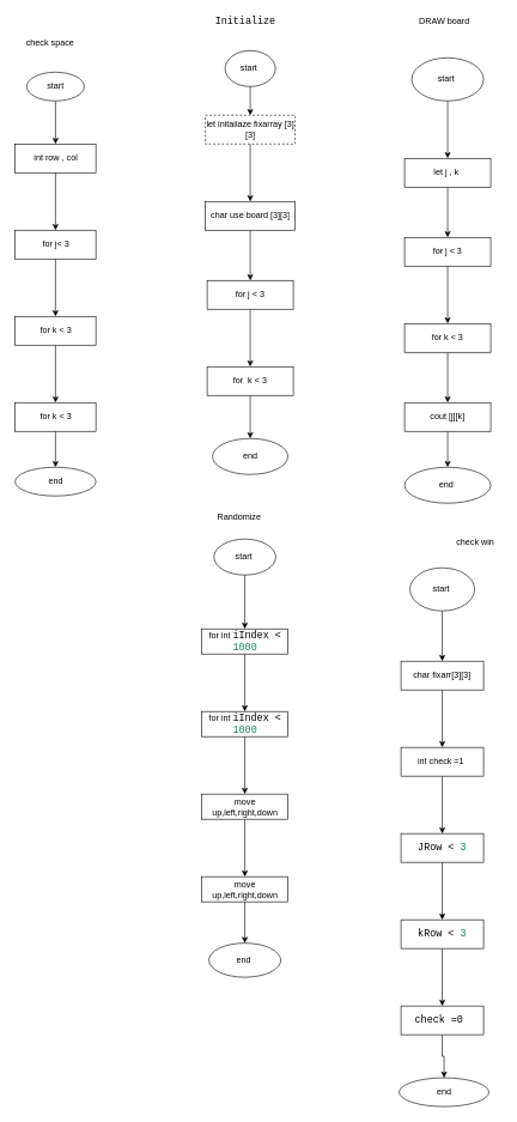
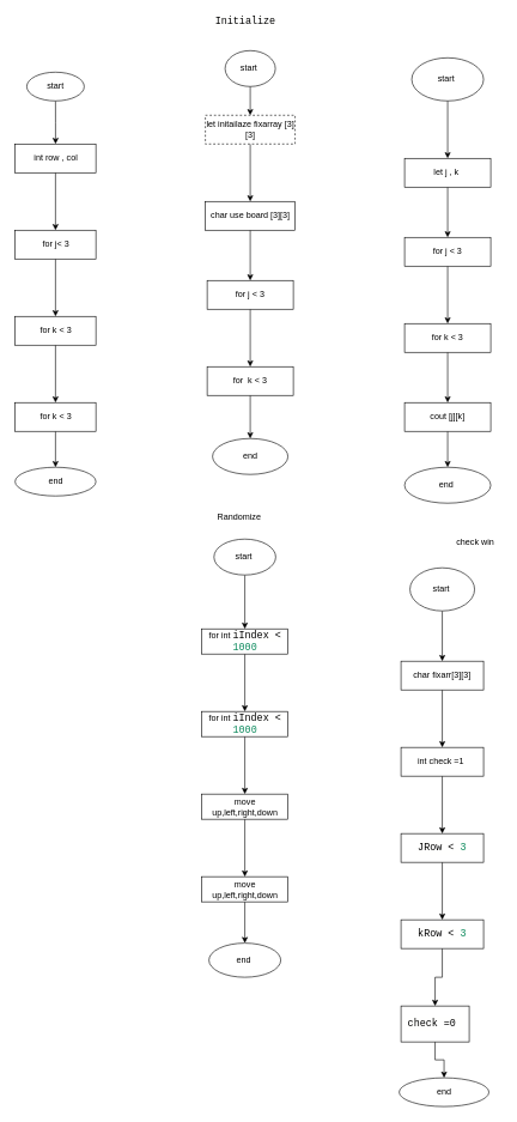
  <mxCell id="0" />
  <mxCell id="1" parent="0" />
  <mxCell id="2" value="" style="edgeStyle=orthogonalEdgeStyle;rounded=0;orthogonalLoop=1;jettySize=auto;html=1;" edge="1" parent="1" source="3" target="5"><mxGeometry relative="1" as="geometry" /></mxCell>
  <mxCell id="3" value="start&amp;nbsp;" style="ellipse;whiteSpace=wrap;html=1;" vertex="1" parent="1"><mxGeometry x="313" y="70" width="70" height="50" as="geometry" /></mxCell>
  <mxCell id="4" value="" style="edgeStyle=orthogonalEdgeStyle;rounded=0;orthogonalLoop=1;jettySize=auto;html=1;" edge="1" parent="1" source="5" target="7"><mxGeometry relative="1" as="geometry" /></mxCell>
  <mxCell id="5" value="let initailaze fixarray [3][3]" style="whiteSpace=wrap;html=1;dashed=1;" vertex="1" parent="1"><mxGeometry x="285.5" y="160" width="125" height="40" as="geometry" /></mxCell>
  <mxCell id="6" value="" style="edgeStyle=orthogonalEdgeStyle;rounded=0;orthogonalLoop=1;jettySize=auto;html=1;" edge="1" parent="1" source="7" target="9"><mxGeometry relative="1" as="geometry" /></mxCell>
  <mxCell id="7" value="char use board [3][3]" style="whiteSpace=wrap;html=1;" vertex="1" parent="1"><mxGeometry x="285.5" y="280" width="125" height="40" as="geometry" /></mxCell>
  <mxCell id="8" value="" style="edgeStyle=orthogonalEdgeStyle;rounded=0;orthogonalLoop=1;jettySize=auto;html=1;" edge="1" parent="1" source="9" target="11"><mxGeometry relative="1" as="geometry" /></mxCell>
  <mxCell id="9" value="for j &amp;lt; 3" style="whiteSpace=wrap;html=1;" vertex="1" parent="1"><mxGeometry x="288" y="390" width="120" height="40" as="geometry" /></mxCell>
  <mxCell id="10" value="" style="edgeStyle=orthogonalEdgeStyle;rounded=0;orthogonalLoop=1;jettySize=auto;html=1;" edge="1" parent="1" source="11" target="12"><mxGeometry relative="1" as="geometry" /></mxCell>
  <mxCell id="11" value="for&amp;nbsp; k &amp;lt; 3" style="whiteSpace=wrap;html=1;" vertex="1" parent="1"><mxGeometry x="288" y="510" width="120" height="40" as="geometry" /></mxCell>
  <mxCell id="12" value="end" style="ellipse;whiteSpace=wrap;html=1;" vertex="1" parent="1"><mxGeometry x="295.5" y="610" width="105" height="50" as="geometry" /></mxCell>
  <mxCell id="13" value="&lt;div style=&quot;background-color: rgb(255 , 255 , 254) ; font-family: &amp;#34;consolas&amp;#34; , &amp;#34;courier new&amp;#34; , monospace ; font-size: 14px ; line-height: 19px&quot;&gt;Initialize&lt;/div&gt;" style="text;html=1;align=center;verticalAlign=middle;resizable=0;points=[];autosize=1;" vertex="1" parent="1"><mxGeometry x="295.5" y="20" width="90" height="20" as="geometry" /></mxCell>
  <mxCell id="14" value="" style="edgeStyle=orthogonalEdgeStyle;rounded=0;orthogonalLoop=1;jettySize=auto;html=1;" edge="1" parent="1" source="15" target="17"><mxGeometry relative="1" as="geometry" /></mxCell>
  <mxCell id="15" value="start&amp;nbsp;" style="ellipse;whiteSpace=wrap;html=1;" vertex="1" parent="1"><mxGeometry x="573" y="80" width="100" height="60" as="geometry" /></mxCell>
  <mxCell id="16" value="" style="edgeStyle=orthogonalEdgeStyle;rounded=0;orthogonalLoop=1;jettySize=auto;html=1;" edge="1" parent="1" source="17" target="19"><mxGeometry relative="1" as="geometry" /></mxCell>
  <mxCell id="17" value="let j , k&amp;nbsp;" style="whiteSpace=wrap;html=1;" vertex="1" parent="1"><mxGeometry x="563" y="220" width="120" height="40" as="geometry" /></mxCell>
  <mxCell id="18" value="" style="edgeStyle=orthogonalEdgeStyle;rounded=0;orthogonalLoop=1;jettySize=auto;html=1;" edge="1" parent="1" source="19" target="21"><mxGeometry relative="1" as="geometry" /></mxCell>
  <mxCell id="19" value="for j &amp;lt; 3" style="whiteSpace=wrap;html=1;" vertex="1" parent="1"><mxGeometry x="563" y="330" width="120" height="40" as="geometry" /></mxCell>
  <mxCell id="20" value="" style="edgeStyle=orthogonalEdgeStyle;rounded=0;orthogonalLoop=1;jettySize=auto;html=1;" edge="1" parent="1" source="21" target="23"><mxGeometry relative="1" as="geometry" /></mxCell>
  <mxCell id="21" value="for k &amp;lt; 3" style="whiteSpace=wrap;html=1;" vertex="1" parent="1"><mxGeometry x="563" y="450" width="120" height="40" as="geometry" /></mxCell>
  <mxCell id="22" value="" style="edgeStyle=orthogonalEdgeStyle;rounded=0;orthogonalLoop=1;jettySize=auto;html=1;" edge="1" parent="1" source="23" target="24"><mxGeometry relative="1" as="geometry" /></mxCell>
  <mxCell id="23" value="cout [j][k]" style="whiteSpace=wrap;html=1;" vertex="1" parent="1"><mxGeometry x="563" y="560" width="120" height="40" as="geometry" /></mxCell>
  <mxCell id="24" value="end&amp;nbsp;" style="ellipse;whiteSpace=wrap;html=1;" vertex="1" parent="1"><mxGeometry x="563" y="650" width="120" height="50" as="geometry" /></mxCell>
- <mxCell id="25" value="DRAW board" style="text;html=1;align=center;verticalAlign=middle;resizable=0;points=[];autosize=1;" vertex="1" parent="1"><mxGeometry x="573" y="20" width="90" height="20" as="geometry" /></mxCell>
  <mxCell id="26" value="" style="edgeStyle=orthogonalEdgeStyle;rounded=0;orthogonalLoop=1;jettySize=auto;html=1;" edge="1" parent="1" source="27" target="29"><mxGeometry relative="1" as="geometry" /></mxCell>
  <mxCell id="27" value="start&amp;nbsp;" style="ellipse;whiteSpace=wrap;html=1;" vertex="1" parent="1"><mxGeometry x="297.5" y="750" width="86" height="50" as="geometry" /></mxCell>
  <mxCell id="28" value="" style="edgeStyle=orthogonalEdgeStyle;rounded=0;orthogonalLoop=1;jettySize=auto;html=1;" edge="1" parent="1" source="29" target="31"><mxGeometry relative="1" as="geometry" /></mxCell>
  <mxCell id="29" value="for int&amp;nbsp;&lt;span style=&quot;background-color: rgb(255 , 255 , 254) ; font-family: &amp;#34;consolas&amp;#34; , &amp;#34;courier new&amp;#34; , monospace ; font-size: 14px&quot;&gt;iIndex &amp;lt; &lt;/span&gt;&lt;span style=&quot;font-family: &amp;#34;consolas&amp;#34; , &amp;#34;courier new&amp;#34; , monospace ; font-size: 14px ; color: rgb(9 , 136 , 90)&quot;&gt;1000&lt;/span&gt;" style="whiteSpace=wrap;html=1;" vertex="1" parent="1"><mxGeometry x="280.5" y="875" width="120" height="35" as="geometry" /></mxCell>
  <mxCell id="30" value="" style="edgeStyle=orthogonalEdgeStyle;rounded=0;orthogonalLoop=1;jettySize=auto;html=1;" edge="1" parent="1" source="31" target="33"><mxGeometry relative="1" as="geometry" /></mxCell>
  <mxCell id="31" value="for int&amp;nbsp;&lt;span style=&quot;background-color: rgb(255 , 255 , 254) ; font-family: &amp;#34;consolas&amp;#34; , &amp;#34;courier new&amp;#34; , monospace ; font-size: 14px&quot;&gt;iIndex &amp;lt; &lt;/span&gt;&lt;span style=&quot;font-family: &amp;#34;consolas&amp;#34; , &amp;#34;courier new&amp;#34; , monospace ; font-size: 14px ; color: rgb(9 , 136 , 90)&quot;&gt;1000&lt;/span&gt;" style="whiteSpace=wrap;html=1;" vertex="1" parent="1"><mxGeometry x="280.5" y="990" width="120" height="35" as="geometry" /></mxCell>
  <mxCell id="32" value="" style="edgeStyle=orthogonalEdgeStyle;rounded=0;orthogonalLoop=1;jettySize=auto;html=1;" edge="1" parent="1" source="33" target="35"><mxGeometry relative="1" as="geometry" /></mxCell>
  <mxCell id="33" value="move up,left,right,down" style="whiteSpace=wrap;html=1;" vertex="1" parent="1"><mxGeometry x="280.5" y="1105" width="120" height="35" as="geometry" /></mxCell>
  <mxCell id="34" value="" style="edgeStyle=orthogonalEdgeStyle;rounded=0;orthogonalLoop=1;jettySize=auto;html=1;" edge="1" parent="1" source="35" target="36"><mxGeometry relative="1" as="geometry" /></mxCell>
  <mxCell id="35" value="move up,left,right,down" style="whiteSpace=wrap;html=1;" vertex="1" parent="1"><mxGeometry x="280.5" y="1220" width="120" height="35" as="geometry" /></mxCell>
  <mxCell id="36" value="end&amp;nbsp;" style="ellipse;whiteSpace=wrap;html=1;" vertex="1" parent="1"><mxGeometry x="290.5" y="1312.5" width="100" height="47.5" as="geometry" /></mxCell>
  <mxCell id="37" value="Randomize&amp;nbsp;" style="text;html=1;align=center;verticalAlign=middle;resizable=0;points=[];autosize=1;" vertex="1" parent="1"><mxGeometry x="293.5" y="710" width="80" height="20" as="geometry" /></mxCell>
- <mxCell id="38" value="check space" style="text;html=1;align=center;verticalAlign=middle;resizable=0;points=[];autosize=1;" vertex="1" parent="1"><mxGeometry x="29.25" y="50" width="80" height="20" as="geometry" /></mxCell>
  <mxCell id="39" value="" style="edgeStyle=orthogonalEdgeStyle;rounded=0;orthogonalLoop=1;jettySize=auto;html=1;" edge="1" parent="1" source="40" target="42"><mxGeometry relative="1" as="geometry" /></mxCell>
  <mxCell id="40" value="start" style="ellipse;whiteSpace=wrap;html=1;" vertex="1" parent="1"><mxGeometry x="36.75" y="100" width="80" height="40" as="geometry" /></mxCell>
  <mxCell id="41" value="" style="edgeStyle=orthogonalEdgeStyle;rounded=0;orthogonalLoop=1;jettySize=auto;html=1;" edge="1" parent="1" source="42" target="44"><mxGeometry relative="1" as="geometry" /></mxCell>
  <mxCell id="42" value="int row , col" style="whiteSpace=wrap;html=1;" vertex="1" parent="1"><mxGeometry x="20.5" y="200" width="112.5" height="40" as="geometry" /></mxCell>
  <mxCell id="43" value="" style="edgeStyle=orthogonalEdgeStyle;rounded=0;orthogonalLoop=1;jettySize=auto;html=1;" edge="1" parent="1" source="44" target="46"><mxGeometry relative="1" as="geometry" /></mxCell>
  <mxCell id="44" value="for j&amp;lt; 3" style="whiteSpace=wrap;html=1;" vertex="1" parent="1"><mxGeometry x="20.5" y="320" width="112.5" height="40" as="geometry" /></mxCell>
  <mxCell id="45" value="" style="edgeStyle=orthogonalEdgeStyle;rounded=0;orthogonalLoop=1;jettySize=auto;html=1;" edge="1" parent="1" source="46" target="48"><mxGeometry relative="1" as="geometry" /></mxCell>
  <mxCell id="46" value="for k &amp;lt; 3" style="whiteSpace=wrap;html=1;" vertex="1" parent="1"><mxGeometry x="20.5" y="440" width="112.5" height="40" as="geometry" /></mxCell>
  <mxCell id="47" value="" style="edgeStyle=orthogonalEdgeStyle;rounded=0;orthogonalLoop=1;jettySize=auto;html=1;" edge="1" parent="1" source="48" target="49"><mxGeometry relative="1" as="geometry" /></mxCell>
  <mxCell id="48" value="for k &amp;lt; 3" style="whiteSpace=wrap;html=1;" vertex="1" parent="1"><mxGeometry x="20.5" y="560" width="112.5" height="40" as="geometry" /></mxCell>
  <mxCell id="49" value="end" style="ellipse;whiteSpace=wrap;html=1;" vertex="1" parent="1"><mxGeometry x="20.5" y="650" width="112.5" height="40" as="geometry" /></mxCell>
  <mxCell id="50" value="" style="edgeStyle=orthogonalEdgeStyle;rounded=0;orthogonalLoop=1;jettySize=auto;html=1;" edge="1" parent="1" source="51" target="53"><mxGeometry relative="1" as="geometry" /></mxCell>
  <mxCell id="51" value="start&amp;nbsp;" style="ellipse;whiteSpace=wrap;html=1;" vertex="1" parent="1"><mxGeometry x="570.5" y="790" width="90" height="60" as="geometry" /></mxCell>
  <mxCell id="52" value="" style="edgeStyle=orthogonalEdgeStyle;rounded=0;orthogonalLoop=1;jettySize=auto;html=1;" edge="1" parent="1" source="53" target="55"><mxGeometry relative="1" as="geometry" /></mxCell>
  <mxCell id="53" value="char fixarr[3][3]" style="whiteSpace=wrap;html=1;" vertex="1" parent="1"><mxGeometry x="558" y="920" width="115" height="40" as="geometry" /></mxCell>
  <mxCell id="54" value="" style="edgeStyle=orthogonalEdgeStyle;rounded=0;orthogonalLoop=1;jettySize=auto;html=1;" edge="1" parent="1" source="55" target="57"><mxGeometry relative="1" as="geometry" /></mxCell>
  <mxCell id="55" value="int check =1&amp;nbsp;" style="whiteSpace=wrap;html=1;" vertex="1" parent="1"><mxGeometry x="558" y="1040" width="115" height="40" as="geometry" /></mxCell>
  <mxCell id="56" value="" style="edgeStyle=orthogonalEdgeStyle;rounded=0;orthogonalLoop=1;jettySize=auto;html=1;" edge="1" parent="1" source="57" target="59"><mxGeometry relative="1" as="geometry" /></mxCell>
  <mxCell id="57" value="&lt;div style=&quot;background-color: rgb(255 , 255 , 254) ; font-family: &amp;#34;consolas&amp;#34; , &amp;#34;courier new&amp;#34; , monospace ; font-size: 14px ; line-height: 19px&quot;&gt;JRow &amp;lt; &lt;span style=&quot;color: #09885a&quot;&gt;3&lt;/span&gt;&lt;/div&gt;" style="whiteSpace=wrap;html=1;" vertex="1" parent="1"><mxGeometry x="558" y="1160" width="115" height="40" as="geometry" /></mxCell>
  <mxCell id="58" value="" style="edgeStyle=orthogonalEdgeStyle;rounded=0;orthogonalLoop=1;jettySize=auto;html=1;" edge="1" parent="1" source="59" target="61"><mxGeometry relative="1" as="geometry" /></mxCell>
  <mxCell id="59" value="&lt;div style=&quot;background-color: rgb(255 , 255 , 254) ; font-family: &amp;#34;consolas&amp;#34; , &amp;#34;courier new&amp;#34; , monospace ; font-size: 14px ; line-height: 19px&quot;&gt;kRow &amp;lt; &lt;span style=&quot;color: #09885a&quot;&gt;3&lt;/span&gt;&lt;/div&gt;" style="whiteSpace=wrap;html=1;" vertex="1" parent="1"><mxGeometry x="558" y="1280" width="115" height="40" as="geometry" /></mxCell>
  <mxCell id="60" value="" style="edgeStyle=orthogonalEdgeStyle;rounded=0;orthogonalLoop=1;jettySize=auto;html=1;" edge="1" parent="1" source="61" target="62"><mxGeometry relative="1" as="geometry" /></mxCell>
- <mxCell id="61" value="&lt;div style=&quot;background-color: rgb(255 , 255 , 254) ; font-family: &amp;#34;consolas&amp;#34; , &amp;#34;courier new&amp;#34; , monospace ; font-size: 14px ; line-height: 19px&quot;&gt;check =0&amp;nbsp;&lt;/div&gt;" style="whiteSpace=wrap;html=1;" vertex="1" parent="1"><mxGeometry x="558" y="1400" width="115" height="40" as="geometry" /></mxCell>
+ <mxCell id="61" value="&lt;div style=&quot;background-color: rgb(255 , 255 , 254) ; font-family: &amp;#34;consolas&amp;#34; , &amp;#34;courier new&amp;#34; , monospace ; font-size: 14px ; line-height: 19px&quot;&gt;check =0&amp;nbsp;&lt;/div&gt;" style="whiteSpace=wrap;html=1;" vertex="1" parent="1"><mxGeometry x="558" y="1400" width="95" height="50" as="geometry" /></mxCell>
  <mxCell id="62" value="end" style="ellipse;whiteSpace=wrap;html=1;" vertex="1" parent="1"><mxGeometry x="555.5" y="1500" width="125" height="40" as="geometry" /></mxCell>
  <mxCell id="63" value="check win&amp;nbsp;" style="text;html=1;align=center;verticalAlign=middle;resizable=0;points=[];autosize=1;" vertex="1" parent="1"><mxGeometry x="628" y="745" width="70" height="20" as="geometry" /></mxCell>
